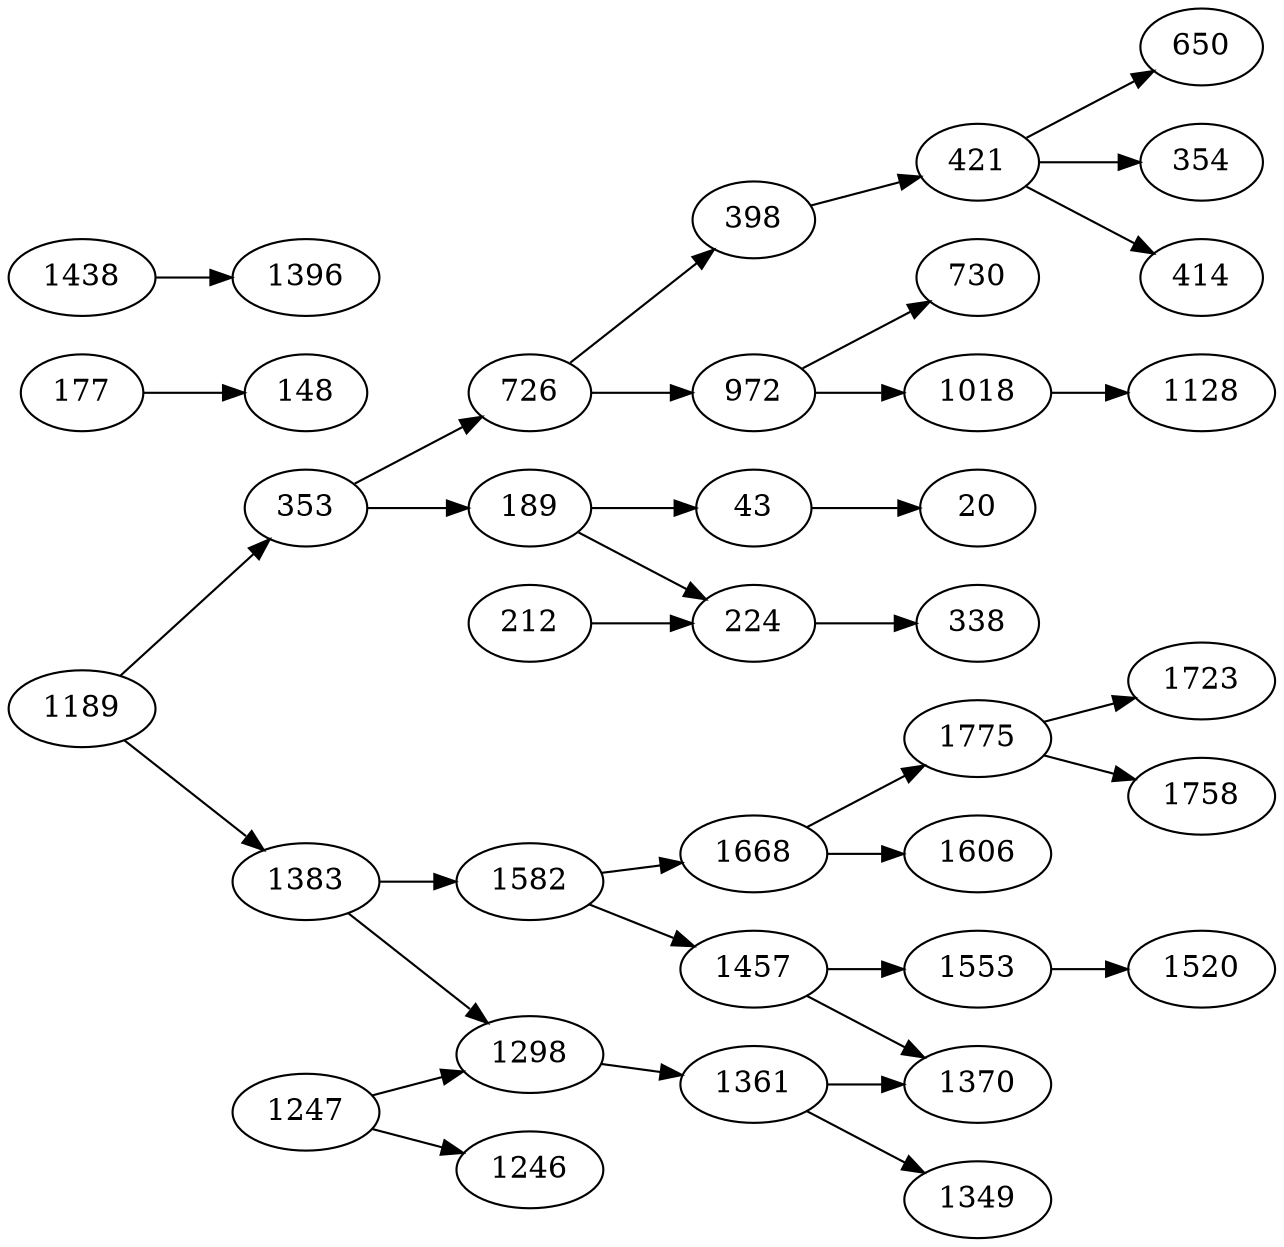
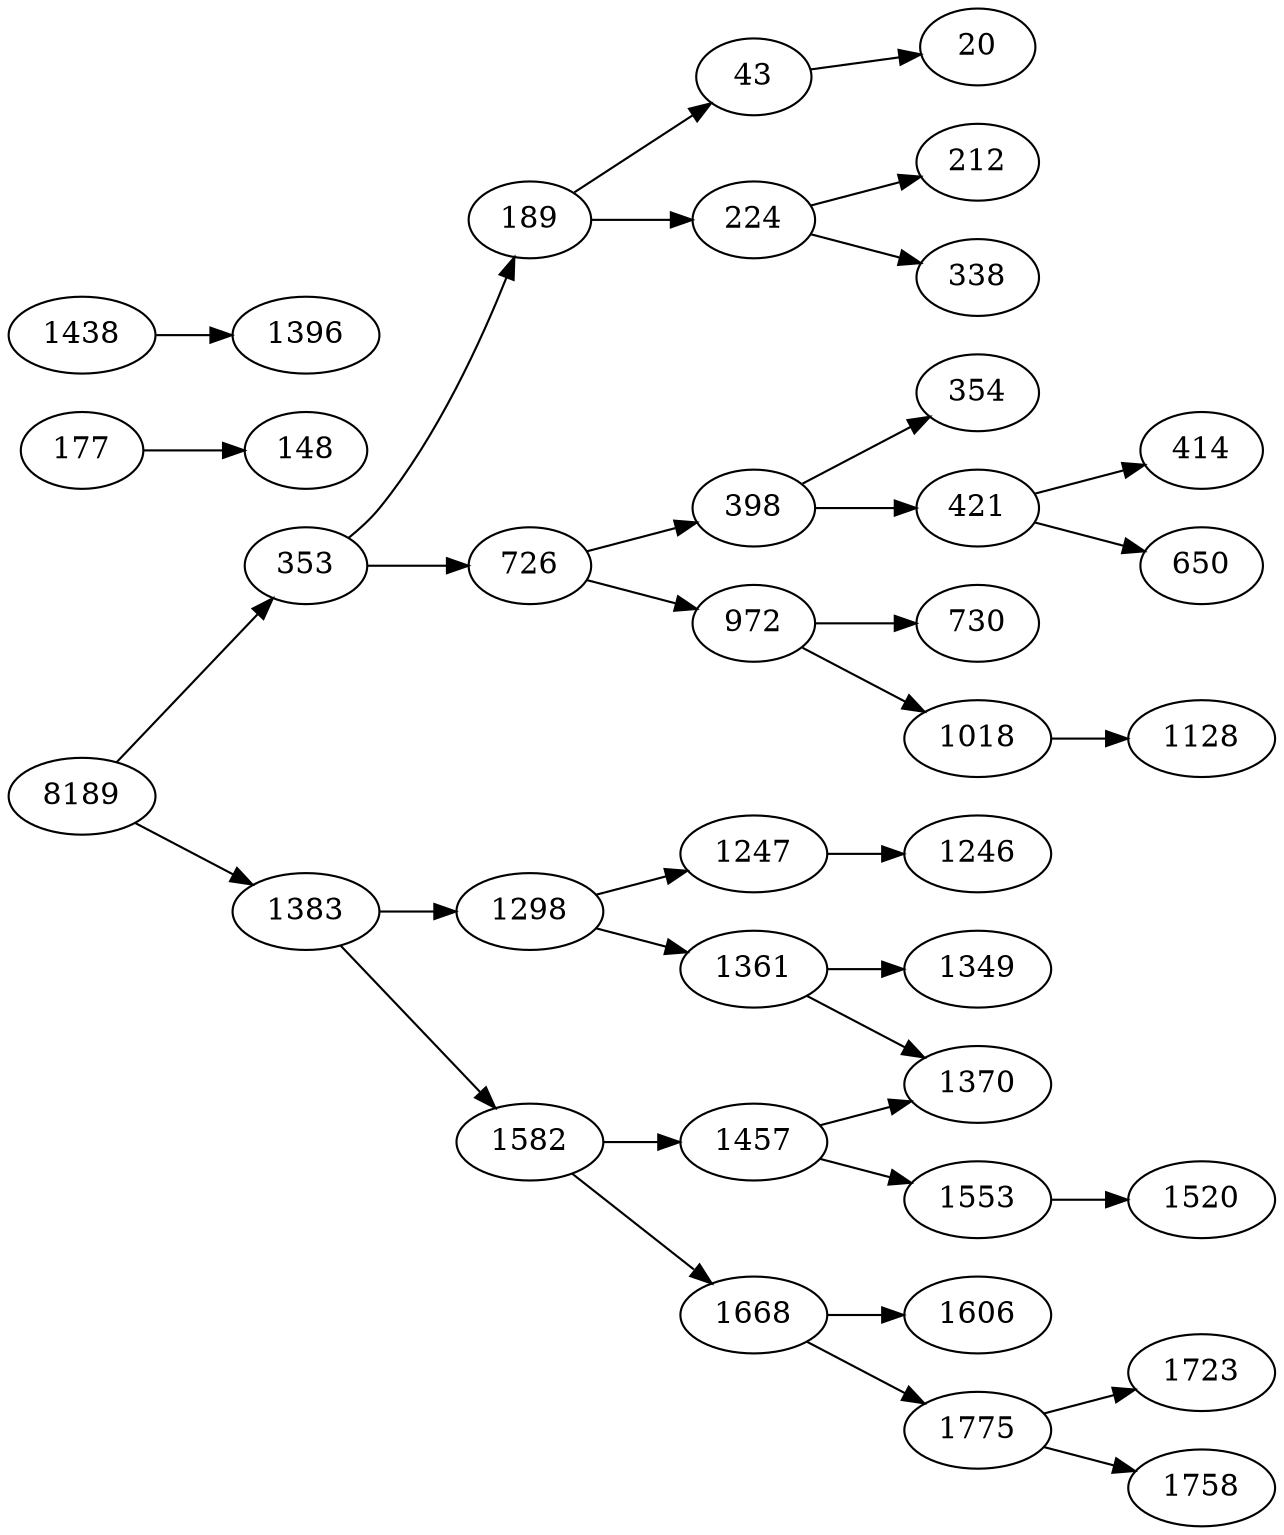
  digraph {
    rankdir=LR
-   1189
+   1189 [label=8189]
    353
    1383
    189
    726
    1298
    1582
    43
    224
    398
    972
    1247
    1361
    1457
    1668
    20
    212
    338
    354
    421
    730
    1018
    177
    148
    414
    650
    1128
    1246
    1349
    1370
    1553
    1606
    1775
    1438
    1396
    1520
    1723
    n38 [label=1758]
    1189 -> 353
    1189 -> 1383
    353 -> 189
    353 -> 726
    1383 -> 1298
    1383 -> 1582
    189 -> 43
    189 -> 224
    726 -> 398
    726 -> 972
-   1247 -> 1298
+   1298 -> 1247
    1298 -> 1361
    1582 -> 1457
    1582 -> 1668
    43 -> 20
-   212 -> 224
+   224 -> 212
    224 -> 338
-   421 -> 354
+   398 -> 354
    398 -> 421
    972 -> 730
    972 -> 1018
    1247 -> 1246
    1361 -> 1349
    1361 -> 1370
    1457 -> 1370
    1457 -> 1553
    1668 -> 1606
    1668 -> 1775
    421 -> 414
    421 -> 650
    1018 -> 1128
    177 -> 148
    1553 -> 1520
    1775 -> 1723
    1775 -> n38
    1438 -> 1396
  }
